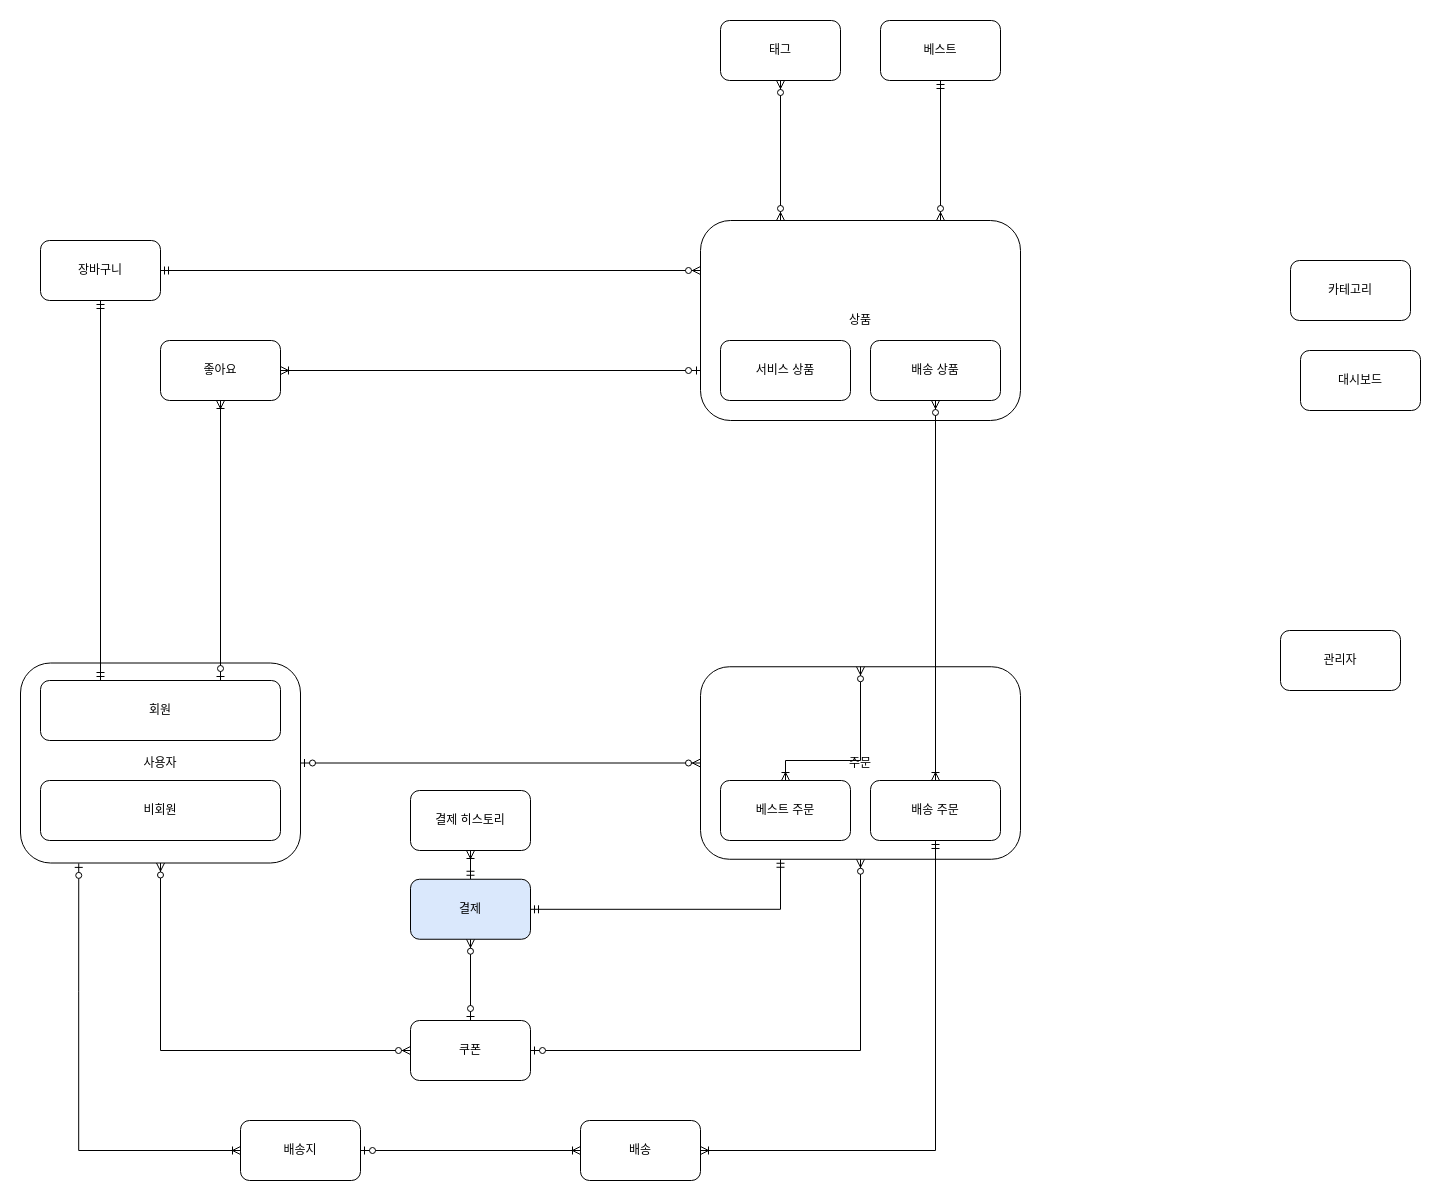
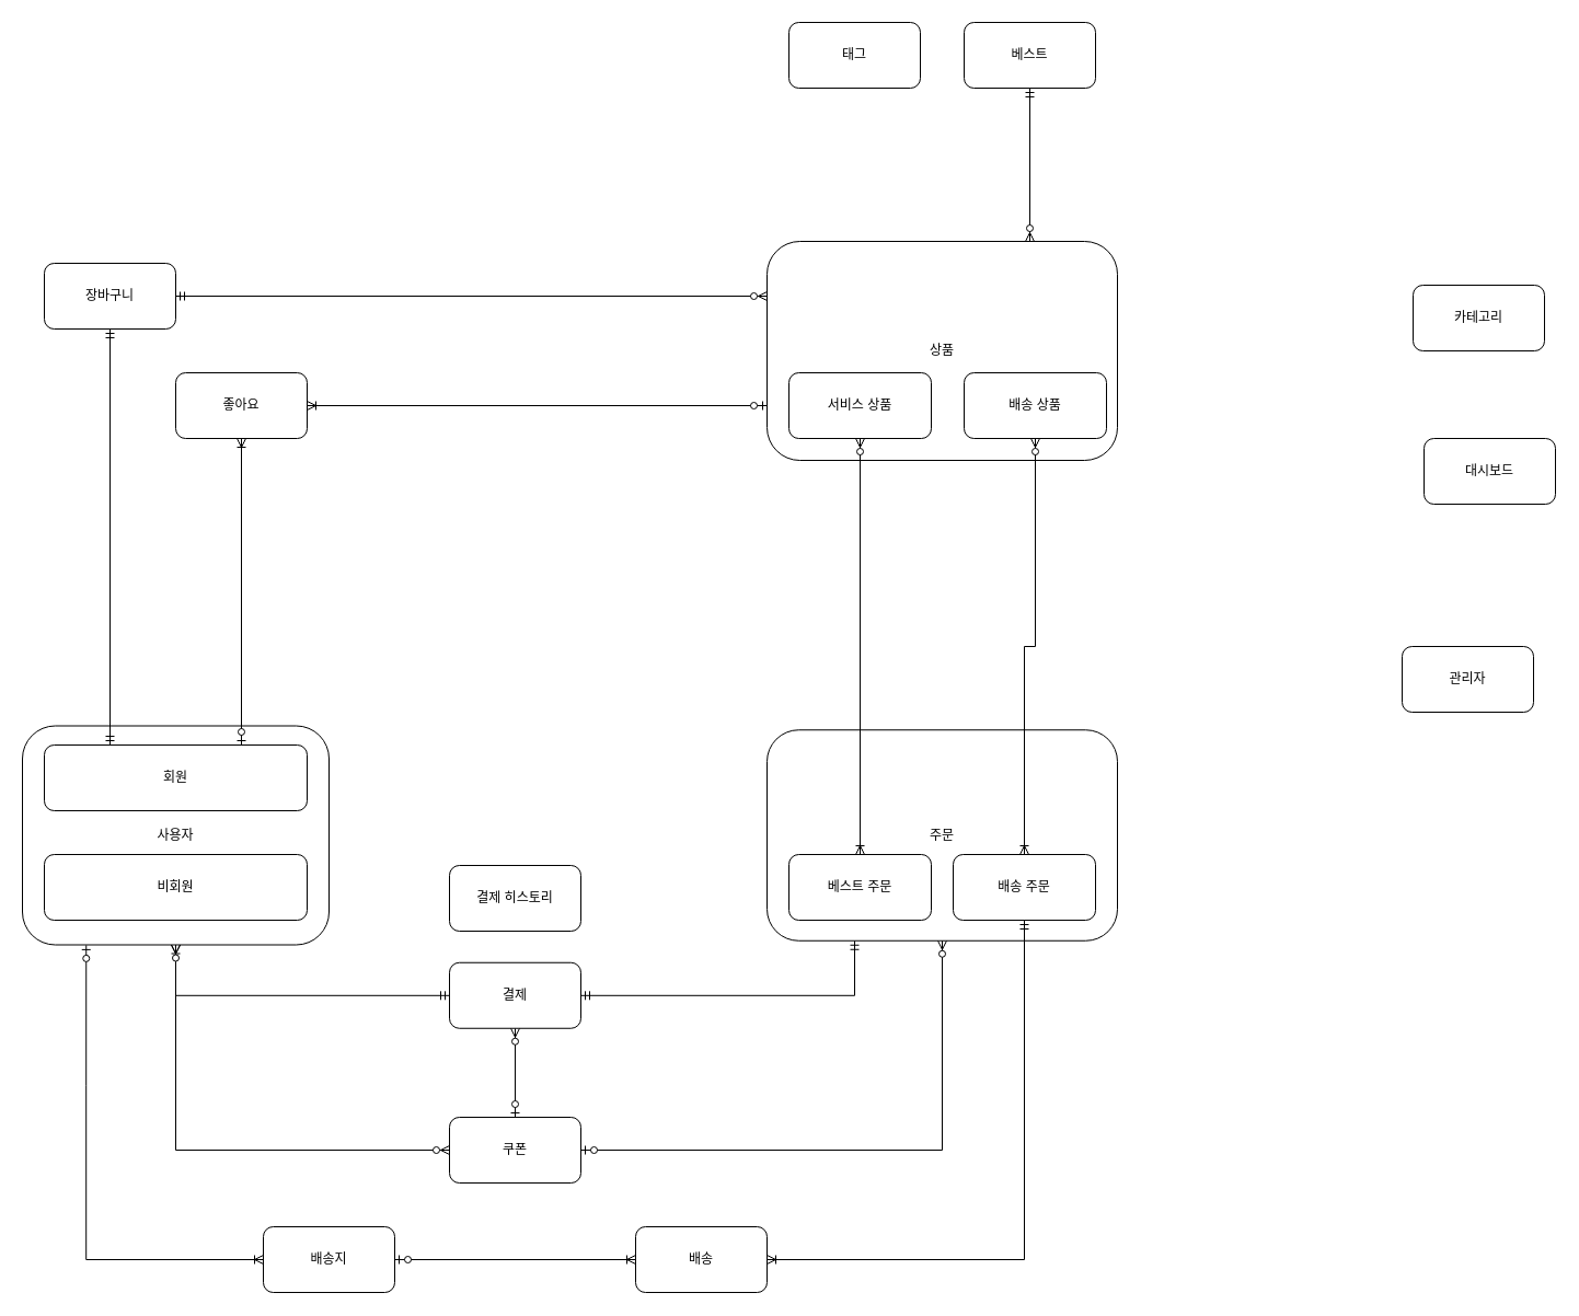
  <mxCell id="0" />
  <mxCell id="1" parent="0" />
- <mxCell id="2" style="edgeStyle=orthogonalEdgeStyle;rounded=0;orthogonalLoop=1;jettySize=auto;html=1;entryX=0.5;entryY=1;entryDx=0;entryDy=0;startArrow=ERzeroToMany;startFill=1;endArrow=ERzeroToMany;endFill=1;exitX=0.25;exitY=0;exitDx=0;exitDy=0;" edge="1" parent="1" source="3" target="11"><mxGeometry relative="1" as="geometry" /></mxCell>
  <mxCell id="3" value="상품" style="rounded=1;whiteSpace=wrap;html=1;" vertex="1" parent="1"><mxGeometry x="700" y="220" width="320" height="200" as="geometry" /></mxCell>
  <mxCell id="4" value="서비스 상품" style="rounded=1;whiteSpace=wrap;html=1;" vertex="1" parent="1"><mxGeometry x="720" y="340" width="130" height="60" as="geometry" /></mxCell>
- <mxCell id="5" value="배송 상품" style="rounded=1;whiteSpace=wrap;html=1;" vertex="1" parent="1"><mxGeometry x="870" y="340" width="130" height="60" as="geometry" /></mxCell>
+ <mxCell id="5" value="배송 상품" style="rounded=1;whiteSpace=wrap;html=1;" vertex="1" parent="1"><mxGeometry x="880" y="340" width="130" height="60" as="geometry" /></mxCell>
  <mxCell id="6" style="edgeStyle=orthogonalEdgeStyle;rounded=0;orthogonalLoop=1;jettySize=auto;html=1;entryX=1;entryY=0.5;entryDx=0;entryDy=0;startArrow=ERoneToMany;startFill=0;endArrow=ERzeroToOne;endFill=1;" edge="1" parent="1" source="7" target="9"><mxGeometry relative="1" as="geometry" /></mxCell>
  <mxCell id="7" value="배송" style="rounded=1;whiteSpace=wrap;html=1;" vertex="1" parent="1"><mxGeometry x="580" y="1120" width="120" height="60" as="geometry" /></mxCell>
  <mxCell id="8" style="edgeStyle=orthogonalEdgeStyle;rounded=0;orthogonalLoop=1;jettySize=auto;html=1;entryX=0.208;entryY=1.002;entryDx=0;entryDy=0;startArrow=ERoneToMany;startFill=0;endArrow=ERzeroToOne;endFill=1;exitX=0;exitY=0.5;exitDx=0;exitDy=0;entryPerimeter=0;" edge="1" parent="1" source="9" target="24"><mxGeometry relative="1" as="geometry" /></mxCell>
  <mxCell id="9" value="배송지" style="rounded=1;whiteSpace=wrap;html=1;" vertex="1" parent="1"><mxGeometry x="240" y="1120" width="120" height="60" as="geometry" /></mxCell>
  <mxCell id="10" value="카테고리" style="rounded=1;whiteSpace=wrap;html=1;" vertex="1" parent="1"><mxGeometry x="1290" y="260" width="120" height="60" as="geometry" /></mxCell>
  <mxCell id="11" value="태그" style="rounded=1;whiteSpace=wrap;html=1;" vertex="1" parent="1"><mxGeometry x="720" y="20" width="120" height="60" as="geometry" /></mxCell>
  <mxCell id="12" style="edgeStyle=orthogonalEdgeStyle;rounded=0;orthogonalLoop=1;jettySize=auto;html=1;entryX=0.75;entryY=0;entryDx=0;entryDy=0;startArrow=ERmandOne;startFill=0;endArrow=ERzeroToMany;endFill=1;" edge="1" parent="1" source="13" target="3"><mxGeometry relative="1" as="geometry" /></mxCell>
  <mxCell id="13" value="베스트" style="rounded=1;whiteSpace=wrap;html=1;" vertex="1" parent="1"><mxGeometry x="880" y="20" width="120" height="60" as="geometry" /></mxCell>
  <mxCell id="14" style="edgeStyle=orthogonalEdgeStyle;rounded=0;orthogonalLoop=1;jettySize=auto;html=1;entryX=0;entryY=0.25;entryDx=0;entryDy=0;startArrow=ERmandOne;startFill=0;endArrow=ERzeroToMany;endFill=1;" edge="1" parent="1" source="15" target="3"><mxGeometry relative="1" as="geometry" /></mxCell>
  <mxCell id="15" value="장바구니" style="rounded=1;whiteSpace=wrap;html=1;" vertex="1" parent="1"><mxGeometry x="40" y="240" width="120" height="60" as="geometry" /></mxCell>
- <mxCell id="16" value="대시보드" style="rounded=1;whiteSpace=wrap;html=1;" vertex="1" parent="1"><mxGeometry x="1300" y="350" width="120" height="60" as="geometry" /></mxCell>
+ <mxCell id="16" value="대시보드" style="rounded=1;whiteSpace=wrap;html=1;" vertex="1" parent="1"><mxGeometry x="1300" y="400" width="120" height="60" as="geometry" /></mxCell>
  <mxCell id="17" style="edgeStyle=orthogonalEdgeStyle;rounded=0;orthogonalLoop=1;jettySize=auto;html=1;startArrow=ERzeroToOne;startFill=1;endArrow=ERzeroToMany;endFill=1;entryX=0.5;entryY=1;entryDx=0;entryDy=0;" edge="1" parent="1" source="18" target="30"><mxGeometry relative="1" as="geometry"><mxPoint x="880" y="1030" as="targetPoint" /></mxGeometry></mxCell>
  <mxCell id="18" value="쿠폰" style="rounded=1;whiteSpace=wrap;html=1;" vertex="1" parent="1"><mxGeometry x="410" y="1020" width="120" height="60" as="geometry" /></mxCell>
  <mxCell id="19" style="edgeStyle=orthogonalEdgeStyle;rounded=0;orthogonalLoop=1;jettySize=auto;html=1;entryX=0.25;entryY=1;entryDx=0;entryDy=0;startArrow=ERmandOne;startFill=0;endArrow=ERmandOne;endFill=0;" edge="1" parent="1" source="22" target="30"><mxGeometry relative="1" as="geometry" /></mxCell>
- <mxCell id="20" style="edgeStyle=orthogonalEdgeStyle;rounded=0;orthogonalLoop=1;jettySize=auto;html=1;entryX=0.5;entryY=1;entryDx=0;entryDy=0;startArrow=ERmandOne;startFill=0;endArrow=ERoneToMany;endFill=0;" edge="1" parent="1" source="22" target="31"><mxGeometry relative="1" as="geometry" /></mxCell>
+ <mxCell id="20" style="edgeStyle=orthogonalEdgeStyle;rounded=0;orthogonalLoop=1;jettySize=auto;html=1;startArrow=ERmandOne;startFill=0;endArrow=ERoneToMany;endFill=0;" edge="1" parent="1" source="22" target="24"><mxGeometry relative="1" as="geometry" /></mxCell>
  <mxCell id="21" style="edgeStyle=orthogonalEdgeStyle;rounded=0;orthogonalLoop=1;jettySize=auto;html=1;startArrow=ERzeroToMany;startFill=1;endArrow=ERzeroToOne;endFill=1;" edge="1" parent="1" source="22" target="18"><mxGeometry relative="1" as="geometry" /></mxCell>
- <mxCell id="22" value="결제" style="rounded=1;whiteSpace=wrap;html=1;fillColor=#dae8fc;" vertex="1" parent="1"><mxGeometry x="410" y="878.75" width="120" height="60" as="geometry" /></mxCell>
+ <mxCell id="22" value="결제" style="rounded=1;whiteSpace=wrap;html=1;" vertex="1" parent="1"><mxGeometry x="410" y="878.75" width="120" height="60" as="geometry" /></mxCell>
  <mxCell id="23" style="edgeStyle=orthogonalEdgeStyle;rounded=0;orthogonalLoop=1;jettySize=auto;html=1;startArrow=ERzeroToMany;startFill=1;endArrow=ERzeroToMany;endFill=1;entryX=0;entryY=0.5;entryDx=0;entryDy=0;" edge="1" parent="1" source="24" target="18"><mxGeometry relative="1" as="geometry"><mxPoint x="340" y="980" as="targetPoint" /><Array as="points"><mxPoint x="160" y="1050" /></Array></mxGeometry></mxCell>
  <mxCell id="24" value="사용자" style="rounded=1;whiteSpace=wrap;html=1;" vertex="1" parent="1"><mxGeometry x="20" y="662.5" width="280" height="200" as="geometry" /></mxCell>
- <mxCell id="25" style="edgeStyle=orthogonalEdgeStyle;rounded=0;orthogonalLoop=1;jettySize=auto;html=1;entryX=0;entryY=0.5;entryDx=0;entryDy=0;startArrow=ERzeroToOne;startFill=1;endArrow=ERzeroToMany;endFill=1;exitX=1;exitY=0.5;exitDx=0;exitDy=0;" edge="1" parent="1" source="24" target="30"><mxGeometry relative="1" as="geometry"><mxPoint x="580" y="780" as="sourcePoint" /></mxGeometry></mxCell>
  <mxCell id="26" value="비회원" style="rounded=1;whiteSpace=wrap;html=1;" vertex="1" parent="1"><mxGeometry x="40" y="780" width="240" height="60" as="geometry" /></mxCell>
- <mxCell id="27" value="관리자" style="rounded=1;whiteSpace=wrap;html=1;" vertex="1" parent="1"><mxGeometry x="1280" y="630" width="120" height="60" as="geometry" /></mxCell>
+ <mxCell id="27" value="관리자" style="rounded=1;whiteSpace=wrap;html=1;" vertex="1" parent="1"><mxGeometry x="1280" y="590" width="120" height="60" as="geometry" /></mxCell>
  <mxCell id="28" style="edgeStyle=orthogonalEdgeStyle;rounded=0;orthogonalLoop=1;jettySize=auto;html=1;entryX=0;entryY=0.75;entryDx=0;entryDy=0;startArrow=ERoneToMany;startFill=0;endArrow=ERzeroToOne;endFill=1;" edge="1" parent="1" source="29" target="3"><mxGeometry relative="1" as="geometry" /></mxCell>
  <mxCell id="29" value="좋아요" style="rounded=1;whiteSpace=wrap;html=1;" vertex="1" parent="1"><mxGeometry x="160" y="340" width="120" height="60" as="geometry" /></mxCell>
  <mxCell id="30" value="주문" style="rounded=1;whiteSpace=wrap;html=1;" vertex="1" parent="1"><mxGeometry x="700" y="666.25" width="320" height="192.5" as="geometry" /></mxCell>
  <mxCell id="31" value="결제 히스토리" style="rounded=1;whiteSpace=wrap;html=1;" vertex="1" parent="1"><mxGeometry x="410" y="790" width="120" height="60" as="geometry" /></mxCell>
- <mxCell id="32" style="edgeStyle=orthogonalEdgeStyle;rounded=0;orthogonalLoop=1;jettySize=auto;html=1;startArrow=ERoneToMany;startFill=0;endArrow=ERzeroToMany;endFill=1;" edge="1" parent="1" source="33" target="30"><mxGeometry relative="1" as="geometry" /></mxCell>
+ <mxCell id="32" style="edgeStyle=orthogonalEdgeStyle;rounded=0;orthogonalLoop=1;jettySize=auto;html=1;entryX=0.5;entryY=1;entryDx=0;entryDy=0;startArrow=ERoneToMany;startFill=0;endArrow=ERzeroToMany;endFill=1;" edge="1" parent="1" source="33" target="4"><mxGeometry relative="1" as="geometry" /></mxCell>
  <mxCell id="33" value="베스트 주문" style="rounded=1;whiteSpace=wrap;html=1;" vertex="1" parent="1"><mxGeometry x="720" y="780" width="130" height="60" as="geometry" /></mxCell>
  <mxCell id="34" style="edgeStyle=orthogonalEdgeStyle;rounded=0;orthogonalLoop=1;jettySize=auto;html=1;entryX=0.5;entryY=1;entryDx=0;entryDy=0;startArrow=ERoneToMany;startFill=0;endArrow=ERzeroToMany;endFill=1;" edge="1" parent="1" source="36" target="5"><mxGeometry relative="1" as="geometry" /></mxCell>
  <mxCell id="35" style="edgeStyle=orthogonalEdgeStyle;rounded=0;orthogonalLoop=1;jettySize=auto;html=1;exitX=0.5;exitY=1;exitDx=0;exitDy=0;entryX=1;entryY=0.5;entryDx=0;entryDy=0;startArrow=ERmandOne;startFill=0;endArrow=ERoneToMany;endFill=0;" edge="1" parent="1" source="36" target="7"><mxGeometry relative="1" as="geometry" /></mxCell>
  <mxCell id="36" value="배송 주문" style="rounded=1;whiteSpace=wrap;html=1;" vertex="1" parent="1"><mxGeometry x="870" y="780" width="130" height="60" as="geometry" /></mxCell>
  <mxCell id="37" style="edgeStyle=orthogonalEdgeStyle;rounded=0;orthogonalLoop=1;jettySize=auto;html=1;entryX=0.5;entryY=1;entryDx=0;entryDy=0;startArrow=ERmandOne;startFill=0;endArrow=ERmandOne;endFill=0;exitX=0.25;exitY=0;exitDx=0;exitDy=0;" edge="1" parent="1" source="39" target="15"><mxGeometry relative="1" as="geometry" /></mxCell>
  <mxCell id="38" style="edgeStyle=orthogonalEdgeStyle;rounded=0;orthogonalLoop=1;jettySize=auto;html=1;entryX=0.5;entryY=1;entryDx=0;entryDy=0;startArrow=ERzeroToOne;startFill=1;endArrow=ERoneToMany;endFill=0;exitX=0.75;exitY=0;exitDx=0;exitDy=0;" edge="1" parent="1" source="39" target="29"><mxGeometry relative="1" as="geometry" /></mxCell>
  <mxCell id="39" value="회원" style="rounded=1;whiteSpace=wrap;html=1;" vertex="1" parent="1"><mxGeometry x="40" y="680" width="240" height="60" as="geometry" /></mxCell>
